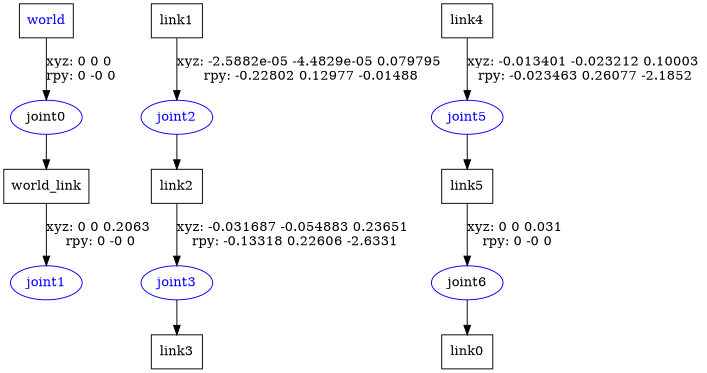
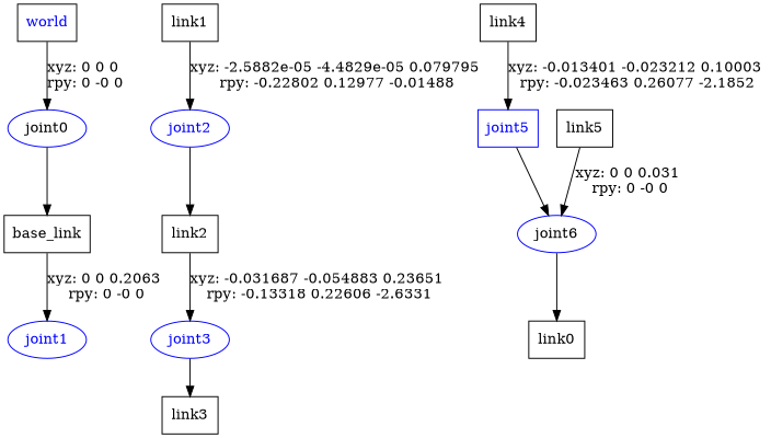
  digraph {
    node [shape=box]
    n1 [fontcolor=blue label=world]
    joint0 [color=blue fontcolor=black shape=ellipse]
-   n3 [label=world_link]
+   n3 [label=base_link]
    joint1 [color=blue fontcolor=blue shape=ellipse]
    n5 [label=link1]
    joint2 [color=blue fontcolor=blue shape=ellipse]
    n7 [label=link2]
    joint3 [color=blue fontcolor=blue shape=ellipse]
    n9 [label=link3]
    n10 [label=link4]
-   joint5 [color=blue fontcolor=blue shape=ellipse]
+   joint5 [color=blue fontcolor=blue]
    n12 [label=link5]
    joint6 [color=blue fontcolor=black shape=ellipse]
    n14 [label=link0]
    n1 -> joint0 [label="xyz: 0 0 0 \nrpy: 0 -0 0"]
    joint0 -> n3
    n3 -> joint1 [label="xyz: 0 0 0.2063 \nrpy: 0 -0 0"]
    n5 -> joint2 [label="xyz: -2.5882e-05 -4.4829e-05 0.079795 \nrpy: -0.22802 0.12977 -0.01488"]
    joint2 -> n7
    n7 -> joint3 [label="xyz: -0.031687 -0.054883 0.23651 \nrpy: -0.13318 0.22606 -2.6331"]
    joint3 -> n9
    n10 -> joint5 [label="xyz: -0.013401 -0.023212 0.10003 \nrpy: -0.023463 0.26077 -2.1852"]
-   joint5 -> n12
+   joint5 -> joint6
    n12 -> joint6 [label="xyz: 0 0 0.031 \nrpy: 0 -0 0"]
    joint6 -> n14
  }
